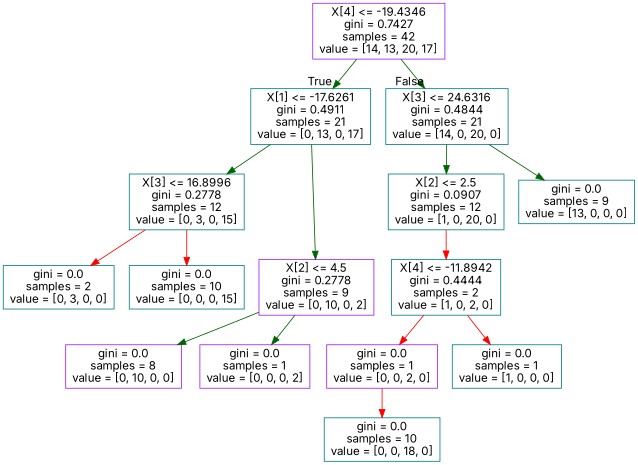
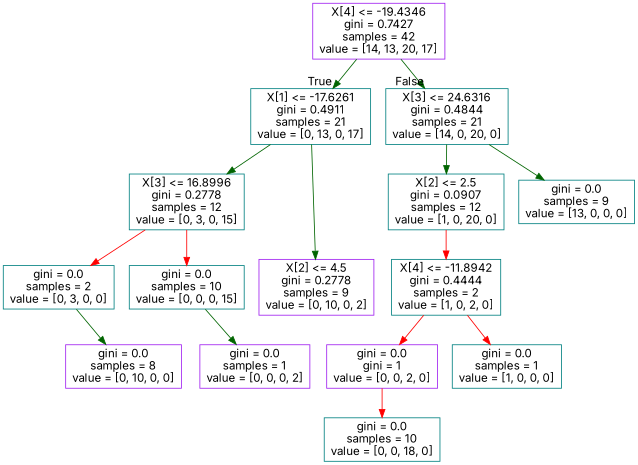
  digraph {
    fontname=Inter
    node [color=teal fontname=Inter shape=box]
    edge [color=darkgreen fontname=Inter]
    n1 [color=purple label="X[4] <= -19.4346\ngini = 0.7427\nsamples = 42\nvalue = [14, 13, 20, 17]"]
    n2 [label="X[1] <= -17.6261\ngini = 0.4911\nsamples = 21\nvalue = [0, 13, 0, 17]"]
    n3 [label="X[3] <= 24.6316\ngini = 0.4844\nsamples = 21\nvalue = [14, 0, 20, 0]"]
    n4 [color=purple label="X[2] <= 4.5\ngini = 0.2778\nsamples = 9\nvalue = [0, 10, 0, 2]"]
    n5 [label="X[3] <= 16.8996\ngini = 0.2778\nsamples = 12\nvalue = [0, 3, 0, 15]"]
    n6 [label="X[2] <= 2.5\ngini = 0.0907\nsamples = 12\nvalue = [1, 0, 20, 0]"]
    n7 [label="gini = 0.0\nsamples = 9\nvalue = [13, 0, 0, 0]"]
    n8 [color=purple label="gini = 0.0\nsamples = 8\nvalue = [0, 10, 0, 0]"]
    n9 [color=purple label="gini = 0.0\nsamples = 1\nvalue = [0, 0, 0, 2]"]
    n10 [label="gini = 0.0\nsamples = 10\nvalue = [0, 0, 0, 15]"]
    n11 [label="gini = 0.0\nsamples = 2\nvalue = [0, 3, 0, 0]"]
    n12 [label="X[4] <= -11.8942\ngini = 0.4444\nsamples = 2\nvalue = [1, 0, 2, 0]"]
-   n13 [color=purple label="gini = 0.0\nsamples = 1\nvalue = [0, 0, 2, 0]"]
+   n13 [color=purple label="gini = 0.0\ngini = 1\nvalue = [0, 0, 2, 0]"]
    n14 [label="gini = 0.0\nsamples = 1\nvalue = [1, 0, 0, 0]"]
    n15 [label="gini = 0.0\nsamples = 10\nvalue = [0, 0, 18, 0]"]
    n1 -> n2 [headlabel=True labelangle=45 labeldistance=2.5]
    n1 -> n3 [headlabel=False labelangle=-45 labeldistance=2.5]
    n2 -> n4
    n2 -> n5
    n3 -> n6
    n3 -> n7
-   n4 -> n8
-   n4 -> n9
+   n11 -> n8
+   n10 -> n9
    n5 -> n10 [color=red]
    n5 -> n11 [color=red]
    n6 -> n12 [color=red]
    n12 -> n13 [color=red]
    n12 -> n14 [color=red]
    n13 -> n15 [color=red]
  }
